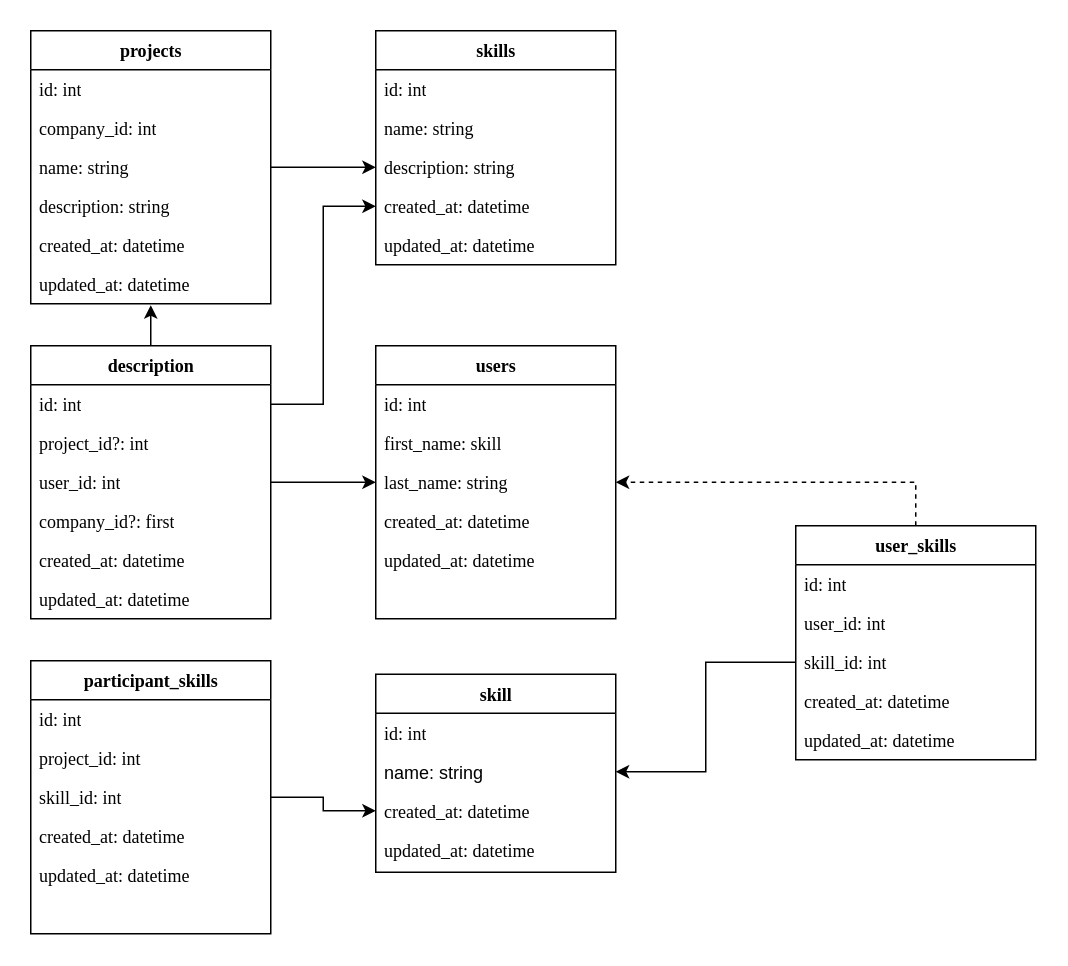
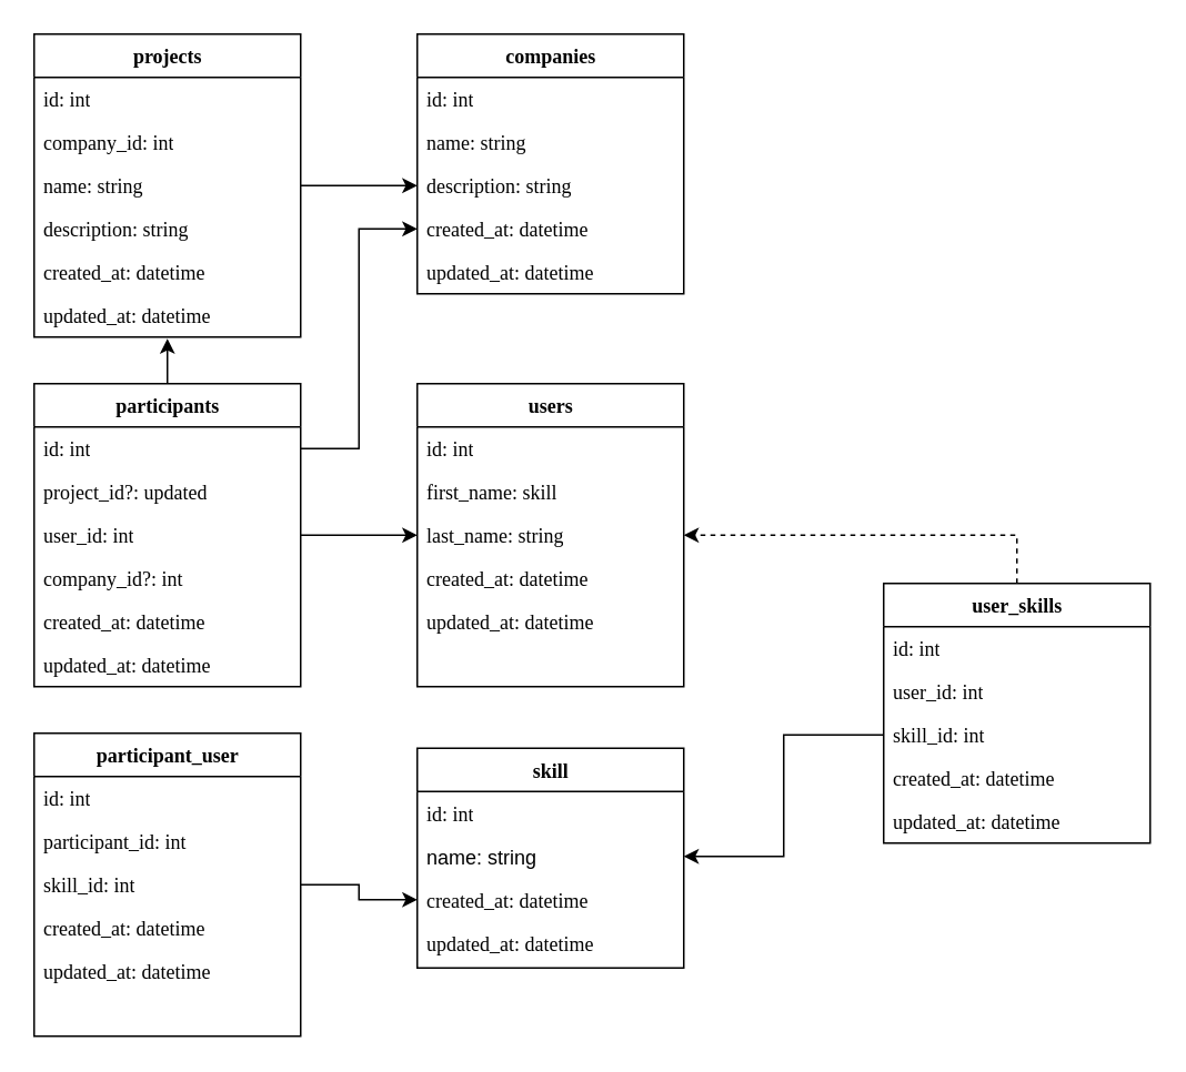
  <mxCell id="0" />
  <mxCell id="1" parent="0" />
  <mxCell id="2" style="edgeStyle=orthogonalEdgeStyle;rounded=0;orthogonalLoop=1;jettySize=auto;html=1;exitX=1;exitY=0.5;exitDx=0;exitDy=0;startArrow=none;startFill=0;" edge="1" parent="1" source="48" target="41"><mxGeometry relative="1" as="geometry" /></mxCell>
  <mxCell id="3" style="edgeStyle=orthogonalEdgeStyle;rounded=0;orthogonalLoop=1;jettySize=auto;html=1;exitX=0.5;exitY=0;exitDx=0;exitDy=0;entryX=0.5;entryY=1.038;entryDx=0;entryDy=0;entryPerimeter=0;startArrow=none;startFill=0;" edge="1" parent="1" source="7" target="51"><mxGeometry relative="1" as="geometry" /></mxCell>
  <mxCell id="4" style="edgeStyle=orthogonalEdgeStyle;rounded=0;orthogonalLoop=1;jettySize=auto;html=1;exitX=1;exitY=0.5;exitDx=0;exitDy=0;entryX=0;entryY=0.5;entryDx=0;entryDy=0;startArrow=none;startFill=0;" edge="1" parent="1" source="10" target="17"><mxGeometry relative="1" as="geometry" /></mxCell>
  <mxCell id="5" style="edgeStyle=orthogonalEdgeStyle;rounded=0;orthogonalLoop=1;jettySize=auto;html=1;exitX=0.5;exitY=0;exitDx=0;exitDy=0;entryX=1;entryY=0.5;entryDx=0;entryDy=0;startArrow=none;startFill=0;dashed=1;" edge="1" parent="1" source="20" target="17"><mxGeometry relative="1" as="geometry" /></mxCell>
  <mxCell id="6" style="edgeStyle=orthogonalEdgeStyle;rounded=0;orthogonalLoop=1;jettySize=auto;html=1;exitX=0;exitY=0.5;exitDx=0;exitDy=0;startArrow=none;startFill=0;entryX=1;entryY=0.5;entryDx=0;entryDy=0;" edge="1" parent="1" source="23" target="28"><mxGeometry relative="1" as="geometry"><mxPoint x="280" y="670" as="targetPoint" /></mxGeometry></mxCell>
- <mxCell id="7" value="description" style="swimlane;html=1;fontStyle=1;align=center;verticalAlign=top;childLayout=stackLayout;horizontal=1;startSize=26;horizontalStack=0;resizeParent=1;resizeLast=0;collapsible=1;marginBottom=0;swimlaneFillColor=#ffffff;rounded=0;shadow=0;comic=0;labelBackgroundColor=none;strokeWidth=1;fillColor=none;fontFamily=Verdana;fontSize=12" vertex="1" parent="1"><mxGeometry x="20" y="230" width="160" height="182" as="geometry" /></mxCell>
+ <mxCell id="7" value="participants" style="swimlane;html=1;fontStyle=1;align=center;verticalAlign=top;childLayout=stackLayout;horizontal=1;startSize=26;horizontalStack=0;resizeParent=1;resizeLast=0;collapsible=1;marginBottom=0;swimlaneFillColor=#ffffff;rounded=0;shadow=0;comic=0;labelBackgroundColor=none;strokeWidth=1;fillColor=none;fontFamily=Verdana;fontSize=12" vertex="1" parent="1"><mxGeometry x="20" y="230" width="160" height="182" as="geometry" /></mxCell>
  <mxCell id="8" value="&lt;font face=&quot;Verdana&quot;&gt;id: int&lt;/font&gt;" style="text;html=1;strokeColor=none;fillColor=none;align=left;verticalAlign=top;spacingLeft=4;spacingRight=4;whiteSpace=wrap;overflow=hidden;rotatable=0;points=[[0,0.5],[1,0.5]];portConstraint=eastwest;" vertex="1" parent="7"><mxGeometry y="26" width="160" height="26" as="geometry" /></mxCell>
- <mxCell id="9" value="&lt;font face=&quot;Verdana&quot;&gt;project_id?: int&lt;br&gt;&lt;/font&gt;" style="text;html=1;strokeColor=none;fillColor=none;align=left;verticalAlign=top;spacingLeft=4;spacingRight=4;whiteSpace=wrap;overflow=hidden;rotatable=0;points=[[0,0.5],[1,0.5]];portConstraint=eastwest;" vertex="1" parent="7"><mxGeometry y="52" width="160" height="26" as="geometry" /></mxCell>
+ <mxCell id="9" value="&lt;font face=&quot;Verdana&quot;&gt;project_id?: updated&lt;br&gt;&lt;/font&gt;" style="text;html=1;strokeColor=none;fillColor=none;align=left;verticalAlign=top;spacingLeft=4;spacingRight=4;whiteSpace=wrap;overflow=hidden;rotatable=0;points=[[0,0.5],[1,0.5]];portConstraint=eastwest;" vertex="1" parent="7"><mxGeometry y="52" width="160" height="26" as="geometry" /></mxCell>
  <mxCell id="10" value="&lt;font face=&quot;Verdana&quot;&gt;user_id: int&lt;br&gt;&lt;/font&gt;" style="text;html=1;strokeColor=none;fillColor=none;align=left;verticalAlign=top;spacingLeft=4;spacingRight=4;whiteSpace=wrap;overflow=hidden;rotatable=0;points=[[0,0.5],[1,0.5]];portConstraint=eastwest;" vertex="1" parent="7"><mxGeometry y="78" width="160" height="26" as="geometry" /></mxCell>
- <mxCell id="11" value="&lt;font face=&quot;Verdana&quot;&gt;company_id?: first&lt;br&gt;&lt;/font&gt;" style="text;html=1;strokeColor=none;fillColor=none;align=left;verticalAlign=top;spacingLeft=4;spacingRight=4;whiteSpace=wrap;overflow=hidden;rotatable=0;points=[[0,0.5],[1,0.5]];portConstraint=eastwest;" vertex="1" parent="7"><mxGeometry y="104" width="160" height="26" as="geometry" /></mxCell>
+ <mxCell id="11" value="&lt;font face=&quot;Verdana&quot;&gt;company_id?: int&lt;br&gt;&lt;/font&gt;" style="text;html=1;strokeColor=none;fillColor=none;align=left;verticalAlign=top;spacingLeft=4;spacingRight=4;whiteSpace=wrap;overflow=hidden;rotatable=0;points=[[0,0.5],[1,0.5]];portConstraint=eastwest;" vertex="1" parent="7"><mxGeometry y="104" width="160" height="26" as="geometry" /></mxCell>
  <mxCell id="12" value="&lt;font face=&quot;Verdana&quot;&gt;created_at: datetime&lt;/font&gt;" style="text;html=1;strokeColor=none;fillColor=none;align=left;verticalAlign=top;spacingLeft=4;spacingRight=4;whiteSpace=wrap;overflow=hidden;rotatable=0;points=[[0,0.5],[1,0.5]];portConstraint=eastwest;" vertex="1" parent="7"><mxGeometry y="130" width="160" height="26" as="geometry" /></mxCell>
  <mxCell id="13" value="&lt;font face=&quot;Verdana&quot;&gt;updated_at: datetime&lt;/font&gt;" style="text;html=1;strokeColor=none;fillColor=none;align=left;verticalAlign=top;spacingLeft=4;spacingRight=4;whiteSpace=wrap;overflow=hidden;rotatable=0;points=[[0,0.5],[1,0.5]];portConstraint=eastwest;" vertex="1" parent="7"><mxGeometry y="156" width="160" height="26" as="geometry" /></mxCell>
  <mxCell id="14" value="users" style="swimlane;html=1;fontStyle=1;align=center;verticalAlign=top;childLayout=stackLayout;horizontal=1;startSize=26;horizontalStack=0;resizeParent=1;resizeLast=0;collapsible=1;marginBottom=0;swimlaneFillColor=#ffffff;rounded=0;shadow=0;comic=0;labelBackgroundColor=none;strokeWidth=1;fillColor=none;fontFamily=Verdana;fontSize=12" vertex="1" parent="1"><mxGeometry x="250" y="230" width="160" height="182" as="geometry" /></mxCell>
  <mxCell id="15" value="&lt;font face=&quot;Verdana&quot;&gt;id: int&lt;/font&gt;" style="text;html=1;strokeColor=none;fillColor=none;align=left;verticalAlign=top;spacingLeft=4;spacingRight=4;whiteSpace=wrap;overflow=hidden;rotatable=0;points=[[0,0.5],[1,0.5]];portConstraint=eastwest;" vertex="1" parent="14"><mxGeometry y="26" width="160" height="26" as="geometry" /></mxCell>
  <mxCell id="16" value="&lt;font face=&quot;Verdana&quot;&gt;first_name: skill&lt;/font&gt;" style="text;html=1;strokeColor=none;fillColor=none;align=left;verticalAlign=top;spacingLeft=4;spacingRight=4;whiteSpace=wrap;overflow=hidden;rotatable=0;points=[[0,0.5],[1,0.5]];portConstraint=eastwest;" vertex="1" parent="14"><mxGeometry y="52" width="160" height="26" as="geometry" /></mxCell>
  <mxCell id="17" value="&lt;font face=&quot;Verdana&quot;&gt;last_name: string&lt;/font&gt;" style="text;html=1;strokeColor=none;fillColor=none;align=left;verticalAlign=top;spacingLeft=4;spacingRight=4;whiteSpace=wrap;overflow=hidden;rotatable=0;points=[[0,0.5],[1,0.5]];portConstraint=eastwest;" vertex="1" parent="14"><mxGeometry y="78" width="160" height="26" as="geometry" /></mxCell>
  <mxCell id="18" value="&lt;font face=&quot;Verdana&quot;&gt;created_at: datetime&lt;/font&gt;" style="text;html=1;strokeColor=none;fillColor=none;align=left;verticalAlign=top;spacingLeft=4;spacingRight=4;whiteSpace=wrap;overflow=hidden;rotatable=0;points=[[0,0.5],[1,0.5]];portConstraint=eastwest;" vertex="1" parent="14"><mxGeometry y="104" width="160" height="26" as="geometry" /></mxCell>
  <mxCell id="19" value="&lt;font face=&quot;Verdana&quot;&gt;updated_at: datetime&lt;/font&gt;" style="text;html=1;strokeColor=none;fillColor=none;align=left;verticalAlign=top;spacingLeft=4;spacingRight=4;whiteSpace=wrap;overflow=hidden;rotatable=0;points=[[0,0.5],[1,0.5]];portConstraint=eastwest;" vertex="1" parent="14"><mxGeometry y="130" width="160" height="26" as="geometry" /></mxCell>
  <mxCell id="20" value="&lt;div&gt;user_skills&lt;/div&gt;&lt;div&gt;&lt;br&gt;&lt;/div&gt;" style="swimlane;html=1;fontStyle=1;align=center;verticalAlign=top;childLayout=stackLayout;horizontal=1;startSize=26;horizontalStack=0;resizeParent=1;resizeLast=0;collapsible=1;marginBottom=0;swimlaneFillColor=#ffffff;rounded=0;shadow=0;comic=0;labelBackgroundColor=none;strokeWidth=1;fillColor=none;fontFamily=Verdana;fontSize=12" vertex="1" parent="1"><mxGeometry x="530" y="350" width="160" height="156" as="geometry" /></mxCell>
  <mxCell id="21" value="&lt;font face=&quot;Verdana&quot;&gt;id: int&lt;/font&gt;" style="text;html=1;strokeColor=none;fillColor=none;align=left;verticalAlign=top;spacingLeft=4;spacingRight=4;whiteSpace=wrap;overflow=hidden;rotatable=0;points=[[0,0.5],[1,0.5]];portConstraint=eastwest;" vertex="1" parent="20"><mxGeometry y="26" width="160" height="26" as="geometry" /></mxCell>
  <mxCell id="22" value="&lt;div&gt;&lt;font face=&quot;Verdana&quot;&gt;user_id: int&lt;br&gt;&lt;/font&gt;&lt;/div&gt;" style="text;html=1;strokeColor=none;fillColor=none;align=left;verticalAlign=top;spacingLeft=4;spacingRight=4;whiteSpace=wrap;overflow=hidden;rotatable=0;points=[[0,0.5],[1,0.5]];portConstraint=eastwest;" vertex="1" parent="20"><mxGeometry y="52" width="160" height="26" as="geometry" /></mxCell>
  <mxCell id="23" value="&lt;div&gt;&lt;font face=&quot;Verdana&quot;&gt;skill_id: int&lt;br&gt;&lt;/font&gt;&lt;/div&gt;" style="text;html=1;strokeColor=none;fillColor=none;align=left;verticalAlign=top;spacingLeft=4;spacingRight=4;whiteSpace=wrap;overflow=hidden;rotatable=0;points=[[0,0.5],[1,0.5]];portConstraint=eastwest;" vertex="1" parent="20"><mxGeometry y="78" width="160" height="26" as="geometry" /></mxCell>
  <mxCell id="24" value="&lt;font face=&quot;Verdana&quot;&gt;created_at: datetime&lt;/font&gt;" style="text;html=1;strokeColor=none;fillColor=none;align=left;verticalAlign=top;spacingLeft=4;spacingRight=4;whiteSpace=wrap;overflow=hidden;rotatable=0;points=[[0,0.5],[1,0.5]];portConstraint=eastwest;" vertex="1" parent="20"><mxGeometry y="104" width="160" height="26" as="geometry" /></mxCell>
  <mxCell id="25" value="&lt;font face=&quot;Verdana&quot;&gt;updated_at: datetime&lt;/font&gt;" style="text;html=1;strokeColor=none;fillColor=none;align=left;verticalAlign=top;spacingLeft=4;spacingRight=4;whiteSpace=wrap;overflow=hidden;rotatable=0;points=[[0,0.5],[1,0.5]];portConstraint=eastwest;" vertex="1" parent="20"><mxGeometry y="130" width="160" height="26" as="geometry" /></mxCell>
  <mxCell id="26" value="skill" style="swimlane;html=1;fontStyle=1;align=center;verticalAlign=top;childLayout=stackLayout;horizontal=1;startSize=26;horizontalStack=0;resizeParent=1;resizeLast=0;collapsible=1;marginBottom=0;swimlaneFillColor=#ffffff;rounded=0;shadow=0;comic=0;labelBackgroundColor=none;strokeWidth=1;fillColor=none;fontFamily=Verdana;fontSize=12" vertex="1" parent="1"><mxGeometry x="250" y="449" width="160" height="132" as="geometry" /></mxCell>
  <mxCell id="27" value="&lt;font face=&quot;Verdana&quot;&gt;id: int&lt;/font&gt;" style="text;html=1;strokeColor=none;fillColor=none;align=left;verticalAlign=top;spacingLeft=4;spacingRight=4;whiteSpace=wrap;overflow=hidden;rotatable=0;points=[[0,0.5],[1,0.5]];portConstraint=eastwest;" vertex="1" parent="26"><mxGeometry y="26" width="160" height="26" as="geometry" /></mxCell>
  <mxCell id="28" value="name: string" style="text;html=1;strokeColor=none;fillColor=none;align=left;verticalAlign=top;spacingLeft=4;spacingRight=4;whiteSpace=wrap;overflow=hidden;rotatable=0;points=[[0,0.5],[1,0.5]];portConstraint=eastwest;" vertex="1" parent="26"><mxGeometry y="52" width="160" height="26" as="geometry" /></mxCell>
  <mxCell id="29" value="&lt;font face=&quot;Verdana&quot;&gt;created_at: datetime&lt;/font&gt;" style="text;html=1;strokeColor=none;fillColor=none;align=left;verticalAlign=top;spacingLeft=4;spacingRight=4;whiteSpace=wrap;overflow=hidden;rotatable=0;points=[[0,0.5],[1,0.5]];portConstraint=eastwest;" vertex="1" parent="26"><mxGeometry y="78" width="160" height="26" as="geometry" /></mxCell>
  <mxCell id="30" value="&lt;font face=&quot;Verdana&quot;&gt;updated_at: datetime&lt;/font&gt;" style="text;html=1;strokeColor=none;fillColor=none;align=left;verticalAlign=top;spacingLeft=4;spacingRight=4;whiteSpace=wrap;overflow=hidden;rotatable=0;points=[[0,0.5],[1,0.5]];portConstraint=eastwest;" vertex="1" parent="26"><mxGeometry y="104" width="160" height="26" as="geometry" /></mxCell>
- <mxCell id="31" value="participant_skills" style="swimlane;html=1;fontStyle=1;align=center;verticalAlign=top;childLayout=stackLayout;horizontal=1;startSize=26;horizontalStack=0;resizeParent=1;resizeLast=0;collapsible=1;marginBottom=0;swimlaneFillColor=#ffffff;rounded=0;shadow=0;comic=0;labelBackgroundColor=none;strokeWidth=1;fillColor=none;fontFamily=Verdana;fontSize=12" vertex="1" parent="1"><mxGeometry x="20" y="440" width="160" height="182" as="geometry" /></mxCell>
+ <mxCell id="31" value="participant_user" style="swimlane;html=1;fontStyle=1;align=center;verticalAlign=top;childLayout=stackLayout;horizontal=1;startSize=26;horizontalStack=0;resizeParent=1;resizeLast=0;collapsible=1;marginBottom=0;swimlaneFillColor=#ffffff;rounded=0;shadow=0;comic=0;labelBackgroundColor=none;strokeWidth=1;fillColor=none;fontFamily=Verdana;fontSize=12" vertex="1" parent="1"><mxGeometry x="20" y="440" width="160" height="182" as="geometry" /></mxCell>
  <mxCell id="32" value="&lt;font face=&quot;Verdana&quot;&gt;id: int&lt;/font&gt;" style="text;html=1;strokeColor=none;fillColor=none;align=left;verticalAlign=top;spacingLeft=4;spacingRight=4;whiteSpace=wrap;overflow=hidden;rotatable=0;points=[[0,0.5],[1,0.5]];portConstraint=eastwest;" vertex="1" parent="31"><mxGeometry y="26" width="160" height="26" as="geometry" /></mxCell>
- <mxCell id="33" value="&lt;font face=&quot;Verdana&quot;&gt;project_id: int&lt;br&gt;&lt;/font&gt;" style="text;html=1;strokeColor=none;fillColor=none;align=left;verticalAlign=top;spacingLeft=4;spacingRight=4;whiteSpace=wrap;overflow=hidden;rotatable=0;points=[[0,0.5],[1,0.5]];portConstraint=eastwest;" vertex="1" parent="31"><mxGeometry y="52" width="160" height="26" as="geometry" /></mxCell>
+ <mxCell id="33" value="&lt;font face=&quot;Verdana&quot;&gt;participant_id: int&lt;br&gt;&lt;/font&gt;" style="text;html=1;strokeColor=none;fillColor=none;align=left;verticalAlign=top;spacingLeft=4;spacingRight=4;whiteSpace=wrap;overflow=hidden;rotatable=0;points=[[0,0.5],[1,0.5]];portConstraint=eastwest;" vertex="1" parent="31"><mxGeometry y="52" width="160" height="26" as="geometry" /></mxCell>
  <mxCell id="34" value="&lt;font face=&quot;Verdana&quot;&gt;skill_id: int&lt;br&gt;&lt;/font&gt;" style="text;html=1;strokeColor=none;fillColor=none;align=left;verticalAlign=top;spacingLeft=4;spacingRight=4;whiteSpace=wrap;overflow=hidden;rotatable=0;points=[[0,0.5],[1,0.5]];portConstraint=eastwest;" vertex="1" parent="31"><mxGeometry y="78" width="160" height="26" as="geometry" /></mxCell>
  <mxCell id="35" value="&lt;font face=&quot;Verdana&quot;&gt;created_at: datetime&lt;/font&gt;" style="text;html=1;strokeColor=none;fillColor=none;align=left;verticalAlign=top;spacingLeft=4;spacingRight=4;whiteSpace=wrap;overflow=hidden;rotatable=0;points=[[0,0.5],[1,0.5]];portConstraint=eastwest;" vertex="1" parent="31"><mxGeometry y="104" width="160" height="26" as="geometry" /></mxCell>
  <mxCell id="36" value="&lt;font face=&quot;Verdana&quot;&gt;updated_at: datetime&lt;/font&gt;" style="text;html=1;strokeColor=none;fillColor=none;align=left;verticalAlign=top;spacingLeft=4;spacingRight=4;whiteSpace=wrap;overflow=hidden;rotatable=0;points=[[0,0.5],[1,0.5]];portConstraint=eastwest;" vertex="1" parent="31"><mxGeometry y="130" width="160" height="26" as="geometry" /></mxCell>
  <mxCell id="37" style="edgeStyle=orthogonalEdgeStyle;rounded=0;orthogonalLoop=1;jettySize=auto;html=1;exitX=1;exitY=0.5;exitDx=0;exitDy=0;entryX=0;entryY=0.5;entryDx=0;entryDy=0;startArrow=none;startFill=0;" edge="1" parent="1" source="34" target="29"><mxGeometry relative="1" as="geometry" /></mxCell>
- <mxCell id="38" value="&lt;div&gt;&lt;font face=&quot;Verdana&quot;&gt;skills&lt;/font&gt;&lt;/div&gt;&lt;div&gt;&lt;font face=&quot;Verdana&quot;&gt;&lt;br&gt;&lt;/font&gt;&lt;/div&gt;" style="swimlane;html=1;fontStyle=1;align=center;verticalAlign=top;childLayout=stackLayout;horizontal=1;startSize=26;horizontalStack=0;resizeParent=1;resizeLast=0;collapsible=1;marginBottom=0;swimlaneFillColor=#ffffff;rounded=0;shadow=0;comic=0;labelBackgroundColor=none;strokeWidth=1;fillColor=none;fontFamily=Verdana;fontSize=12" vertex="1" parent="1"><mxGeometry x="250" y="20" width="160" height="156" as="geometry" /></mxCell>
+ <mxCell id="38" value="&lt;div&gt;&lt;font face=&quot;Verdana&quot;&gt;companies&lt;/font&gt;&lt;/div&gt;&lt;div&gt;&lt;font face=&quot;Verdana&quot;&gt;&lt;br&gt;&lt;/font&gt;&lt;/div&gt;" style="swimlane;html=1;fontStyle=1;align=center;verticalAlign=top;childLayout=stackLayout;horizontal=1;startSize=26;horizontalStack=0;resizeParent=1;resizeLast=0;collapsible=1;marginBottom=0;swimlaneFillColor=#ffffff;rounded=0;shadow=0;comic=0;labelBackgroundColor=none;strokeWidth=1;fillColor=none;fontFamily=Verdana;fontSize=12" vertex="1" parent="1"><mxGeometry x="250" y="20" width="160" height="156" as="geometry" /></mxCell>
  <mxCell id="39" value="&lt;font face=&quot;Verdana&quot;&gt;id: int&lt;/font&gt;" style="text;html=1;strokeColor=none;fillColor=none;align=left;verticalAlign=top;spacingLeft=4;spacingRight=4;whiteSpace=wrap;overflow=hidden;rotatable=0;points=[[0,0.5],[1,0.5]];portConstraint=eastwest;" vertex="1" parent="38"><mxGeometry y="26" width="160" height="26" as="geometry" /></mxCell>
  <mxCell id="40" value="&lt;font face=&quot;Verdana&quot;&gt;name: string&lt;/font&gt;" style="text;html=1;strokeColor=none;fillColor=none;align=left;verticalAlign=top;spacingLeft=4;spacingRight=4;whiteSpace=wrap;overflow=hidden;rotatable=0;points=[[0,0.5],[1,0.5]];portConstraint=eastwest;" vertex="1" parent="38"><mxGeometry y="52" width="160" height="26" as="geometry" /></mxCell>
  <mxCell id="41" value="&lt;font face=&quot;Verdana&quot;&gt;description: string&lt;/font&gt;" style="text;html=1;strokeColor=none;fillColor=none;align=left;verticalAlign=top;spacingLeft=4;spacingRight=4;whiteSpace=wrap;overflow=hidden;rotatable=0;points=[[0,0.5],[1,0.5]];portConstraint=eastwest;" vertex="1" parent="38"><mxGeometry y="78" width="160" height="26" as="geometry" /></mxCell>
  <mxCell id="42" value="&lt;font face=&quot;Verdana&quot;&gt;created_at: datetime&lt;/font&gt;" style="text;html=1;strokeColor=none;fillColor=none;align=left;verticalAlign=top;spacingLeft=4;spacingRight=4;whiteSpace=wrap;overflow=hidden;rotatable=0;points=[[0,0.5],[1,0.5]];portConstraint=eastwest;" vertex="1" parent="38"><mxGeometry y="104" width="160" height="26" as="geometry" /></mxCell>
  <mxCell id="43" value="&lt;font face=&quot;Verdana&quot;&gt;updated_at: datetime&lt;/font&gt;" style="text;html=1;strokeColor=none;fillColor=none;align=left;verticalAlign=top;spacingLeft=4;spacingRight=4;whiteSpace=wrap;overflow=hidden;rotatable=0;points=[[0,0.5],[1,0.5]];portConstraint=eastwest;" vertex="1" parent="38"><mxGeometry y="130" width="160" height="26" as="geometry" /></mxCell>
  <mxCell id="44" style="edgeStyle=orthogonalEdgeStyle;rounded=0;orthogonalLoop=1;jettySize=auto;html=1;exitX=1;exitY=0.5;exitDx=0;exitDy=0;entryX=0;entryY=0.5;entryDx=0;entryDy=0;startArrow=none;startFill=0;" edge="1" parent="1" source="8" target="42"><mxGeometry relative="1" as="geometry" /></mxCell>
  <mxCell id="45" value="&lt;div&gt;projects&lt;/div&gt;" style="swimlane;html=1;fontStyle=1;align=center;verticalAlign=top;childLayout=stackLayout;horizontal=1;startSize=26;horizontalStack=0;resizeParent=1;resizeLast=0;collapsible=1;marginBottom=0;swimlaneFillColor=#ffffff;rounded=0;shadow=0;comic=0;labelBackgroundColor=none;strokeWidth=1;fillColor=none;fontFamily=Verdana;fontSize=12" vertex="1" parent="1"><mxGeometry x="20" y="20" width="160" height="182" as="geometry" /></mxCell>
  <mxCell id="46" value="&lt;font face=&quot;Verdana&quot;&gt;id: int&lt;/font&gt;" style="text;html=1;strokeColor=none;fillColor=none;align=left;verticalAlign=top;spacingLeft=4;spacingRight=4;whiteSpace=wrap;overflow=hidden;rotatable=0;points=[[0,0.5],[1,0.5]];portConstraint=eastwest;" vertex="1" parent="45"><mxGeometry y="26" width="160" height="26" as="geometry" /></mxCell>
  <mxCell id="47" value="&lt;div&gt;&lt;font face=&quot;Verdana&quot;&gt;company_id: int&lt;/font&gt;&lt;/div&gt;" style="text;html=1;strokeColor=none;fillColor=none;align=left;verticalAlign=top;spacingLeft=4;spacingRight=4;whiteSpace=wrap;overflow=hidden;rotatable=0;points=[[0,0.5],[1,0.5]];portConstraint=eastwest;" vertex="1" parent="45"><mxGeometry y="52" width="160" height="26" as="geometry" /></mxCell>
  <mxCell id="48" value="&lt;font face=&quot;Verdana&quot;&gt;name: string&lt;/font&gt;" style="text;html=1;strokeColor=none;fillColor=none;align=left;verticalAlign=top;spacingLeft=4;spacingRight=4;whiteSpace=wrap;overflow=hidden;rotatable=0;points=[[0,0.5],[1,0.5]];portConstraint=eastwest;" vertex="1" parent="45"><mxGeometry y="78" width="160" height="26" as="geometry" /></mxCell>
  <mxCell id="49" value="&lt;font face=&quot;Verdana&quot;&gt;description: string&lt;/font&gt;" style="text;html=1;strokeColor=none;fillColor=none;align=left;verticalAlign=top;spacingLeft=4;spacingRight=4;whiteSpace=wrap;overflow=hidden;rotatable=0;points=[[0,0.5],[1,0.5]];portConstraint=eastwest;" vertex="1" parent="45"><mxGeometry y="104" width="160" height="26" as="geometry" /></mxCell>
  <mxCell id="50" value="&lt;font face=&quot;Verdana&quot;&gt;created_at: datetime&lt;/font&gt;" style="text;html=1;strokeColor=none;fillColor=none;align=left;verticalAlign=top;spacingLeft=4;spacingRight=4;whiteSpace=wrap;overflow=hidden;rotatable=0;points=[[0,0.5],[1,0.5]];portConstraint=eastwest;" vertex="1" parent="45"><mxGeometry y="130" width="160" height="26" as="geometry" /></mxCell>
  <mxCell id="51" value="&lt;font face=&quot;Verdana&quot;&gt;updated_at: datetime&lt;/font&gt;" style="text;html=1;strokeColor=none;fillColor=none;align=left;verticalAlign=top;spacingLeft=4;spacingRight=4;whiteSpace=wrap;overflow=hidden;rotatable=0;points=[[0,0.5],[1,0.5]];portConstraint=eastwest;" vertex="1" parent="45"><mxGeometry y="156" width="160" height="26" as="geometry" /></mxCell>
